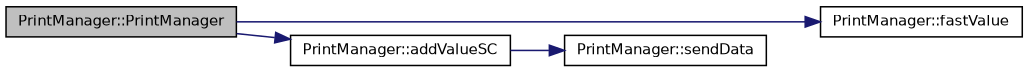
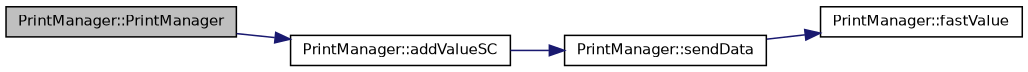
  digraph {
    rankdir=LR
    node [color=black fillcolor=white fontname=Helvetica fontsize=10 shape=record style=filled]
    edge [color=midnightblue fontname=Helvetica fontsize=10 labelfontname=Helvetica labelfontsize=10 style=solid]
    n1 [fillcolor=grey75 fontcolor=black height=0.2 label="PrintManager::PrintManager" width=0.4]
    n2 [height=0.2 label="PrintManager::fastValue" width=0.4]
    n3 [height=0.2 label="PrintManager::addValueSC" width=0.4]
    n4 [height=0.2 label="PrintManager::sendData" width=0.4]
-   n1 -> n2
+   n4 -> n2
    n1 -> n3
    n3 -> n4
  }
